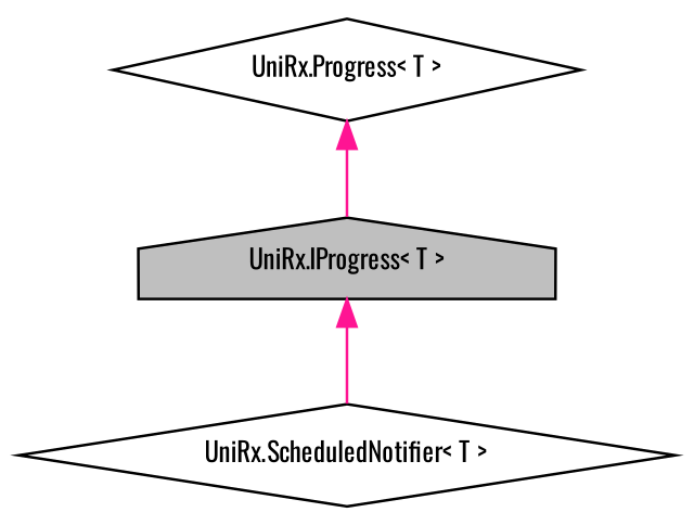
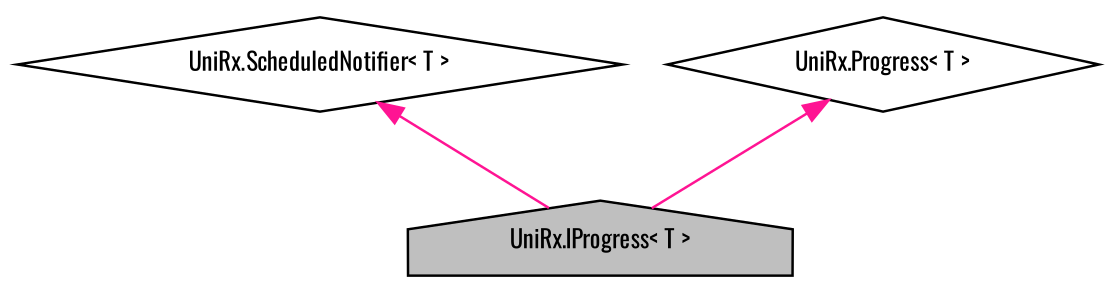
  digraph {
    fontname=Oswald
    node [color=black fillcolor=white fontname=Oswald fontsize=10 shape=diamond style=filled]
    edge [color=deeppink dir=back fontname=Oswald fontsize=10 labelfontname=Helvetica labelfontsize=10 style=solid]
    n1 [fillcolor=grey75 fontcolor=black height=0.2 label="UniRx.IProgress\< T \>" shape=house width=0.4]
    n2 [height=0.2 label="UniRx.ScheduledNotifier\< T \>" width=0.4]
    n3 [height=0.2 label="UniRx.Progress\< T \>" width=0.4]
-   n1 -> n2
+   n2 -> n1
    n3 -> n1
  }
